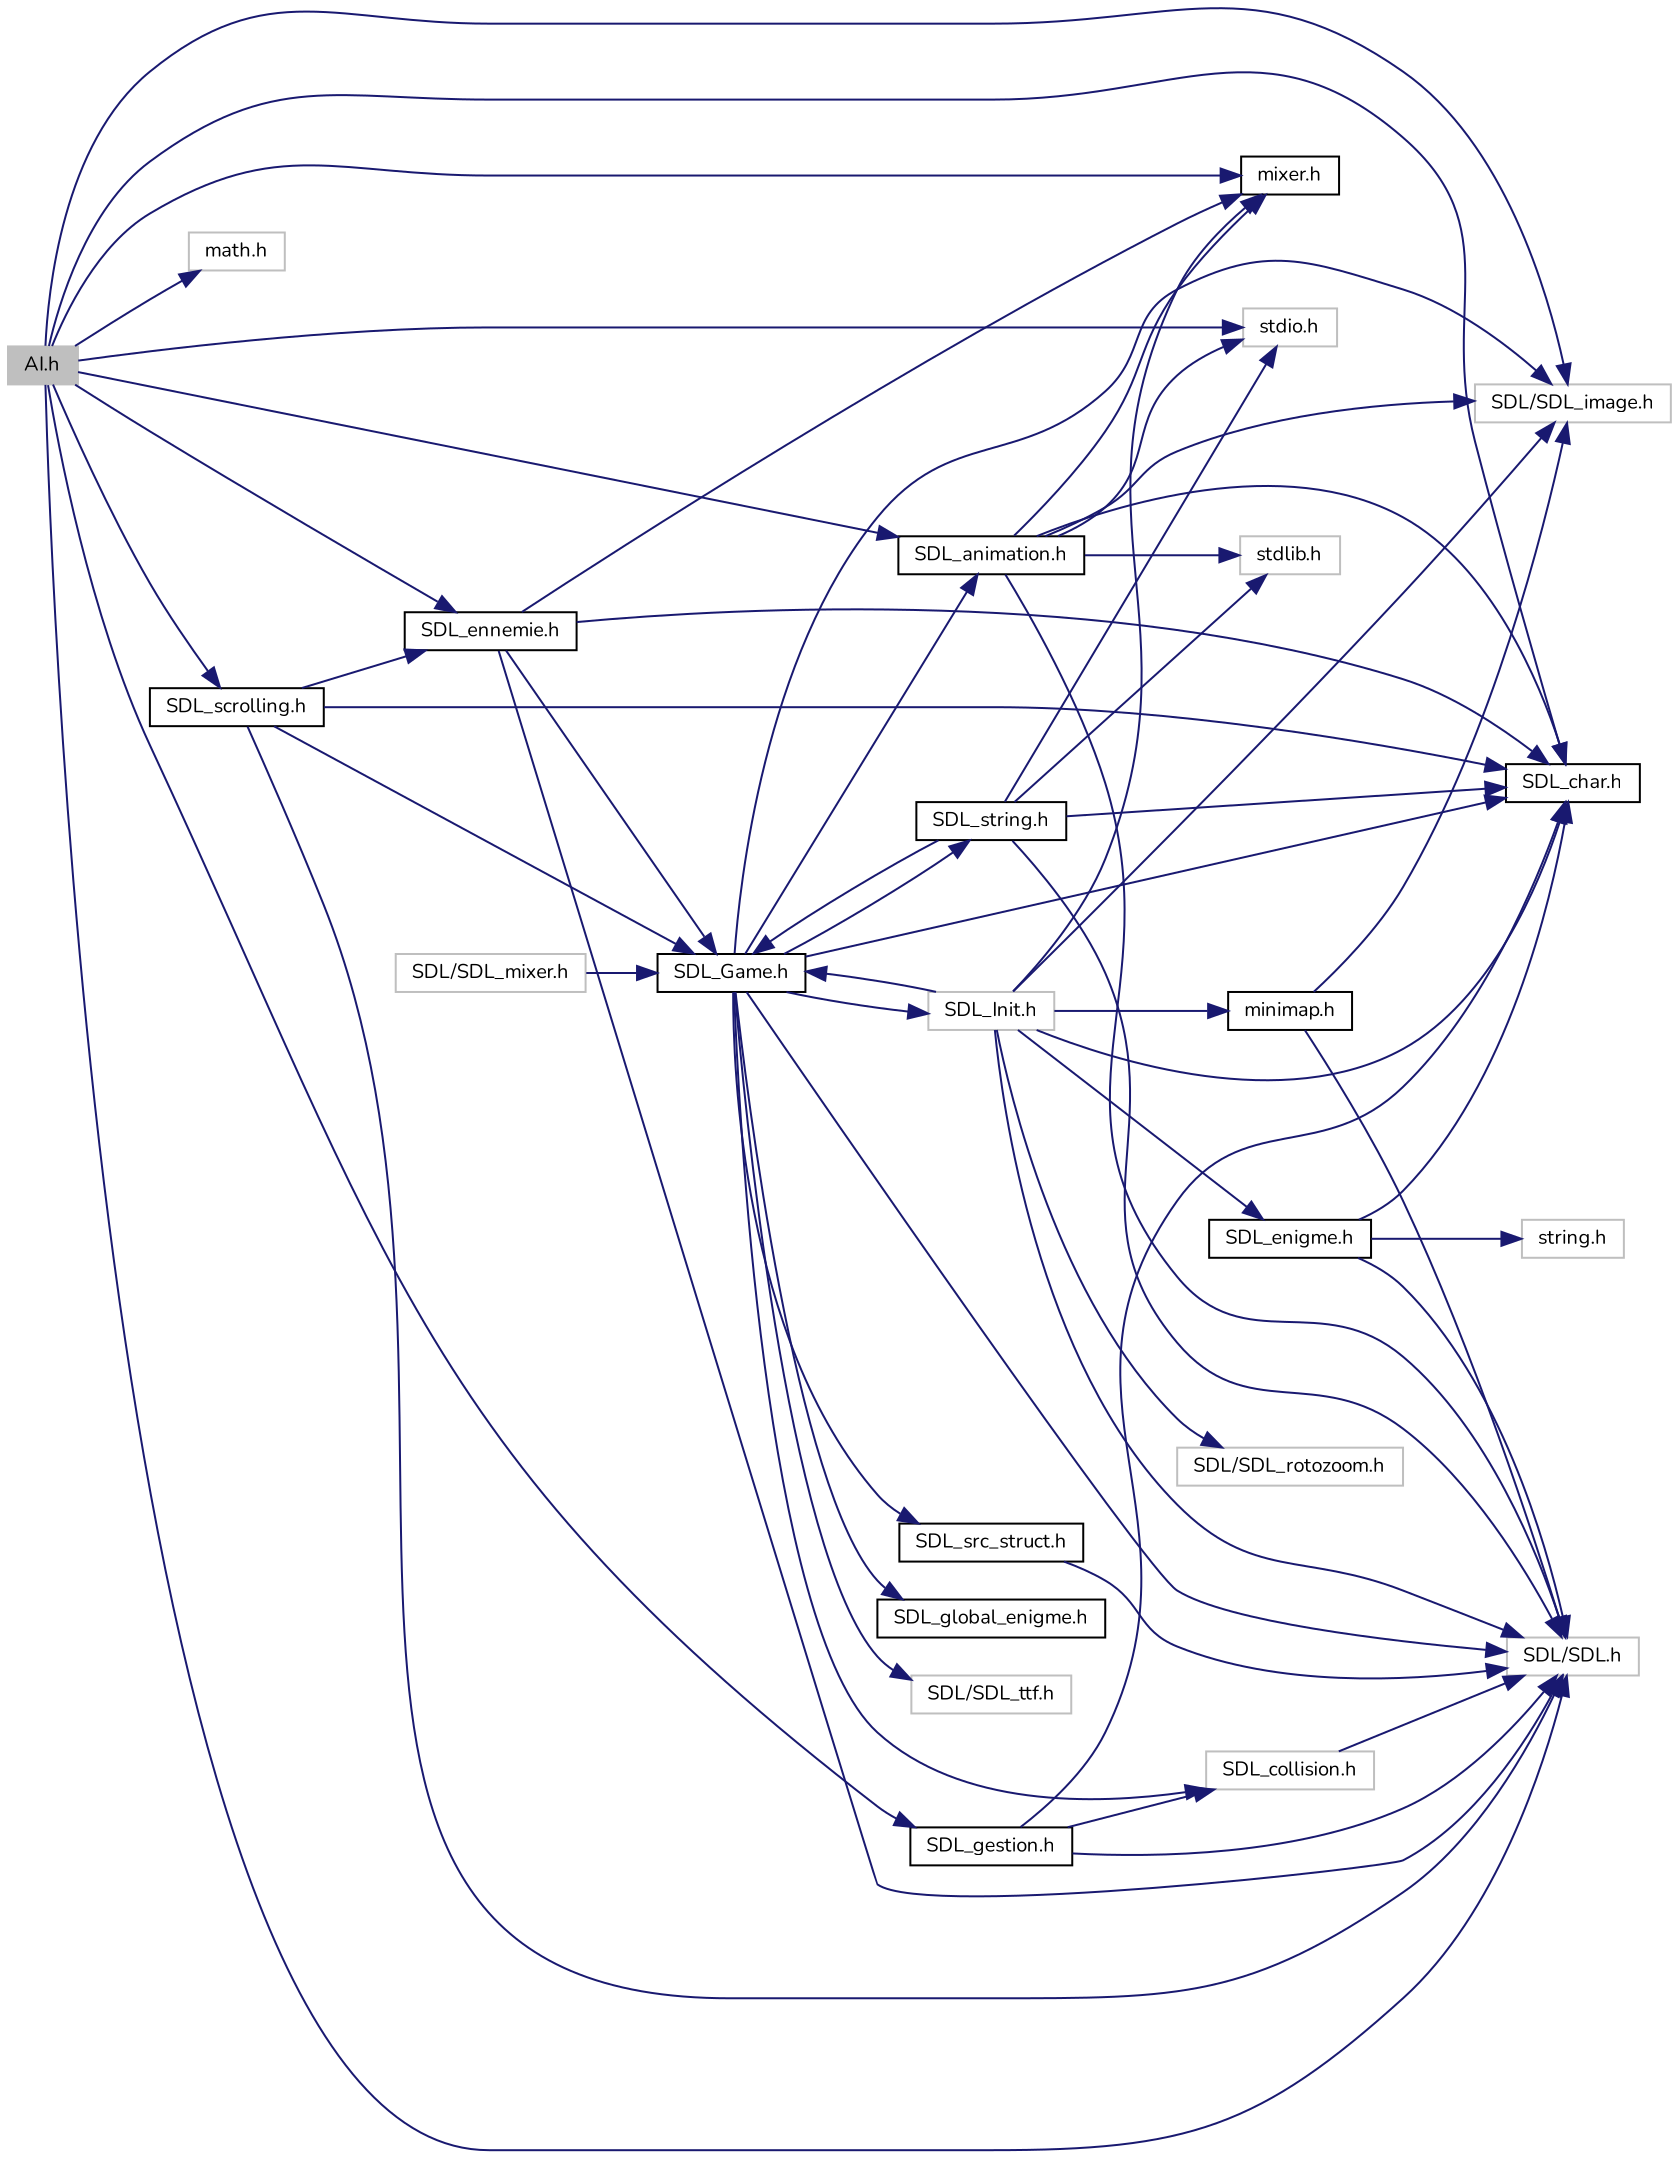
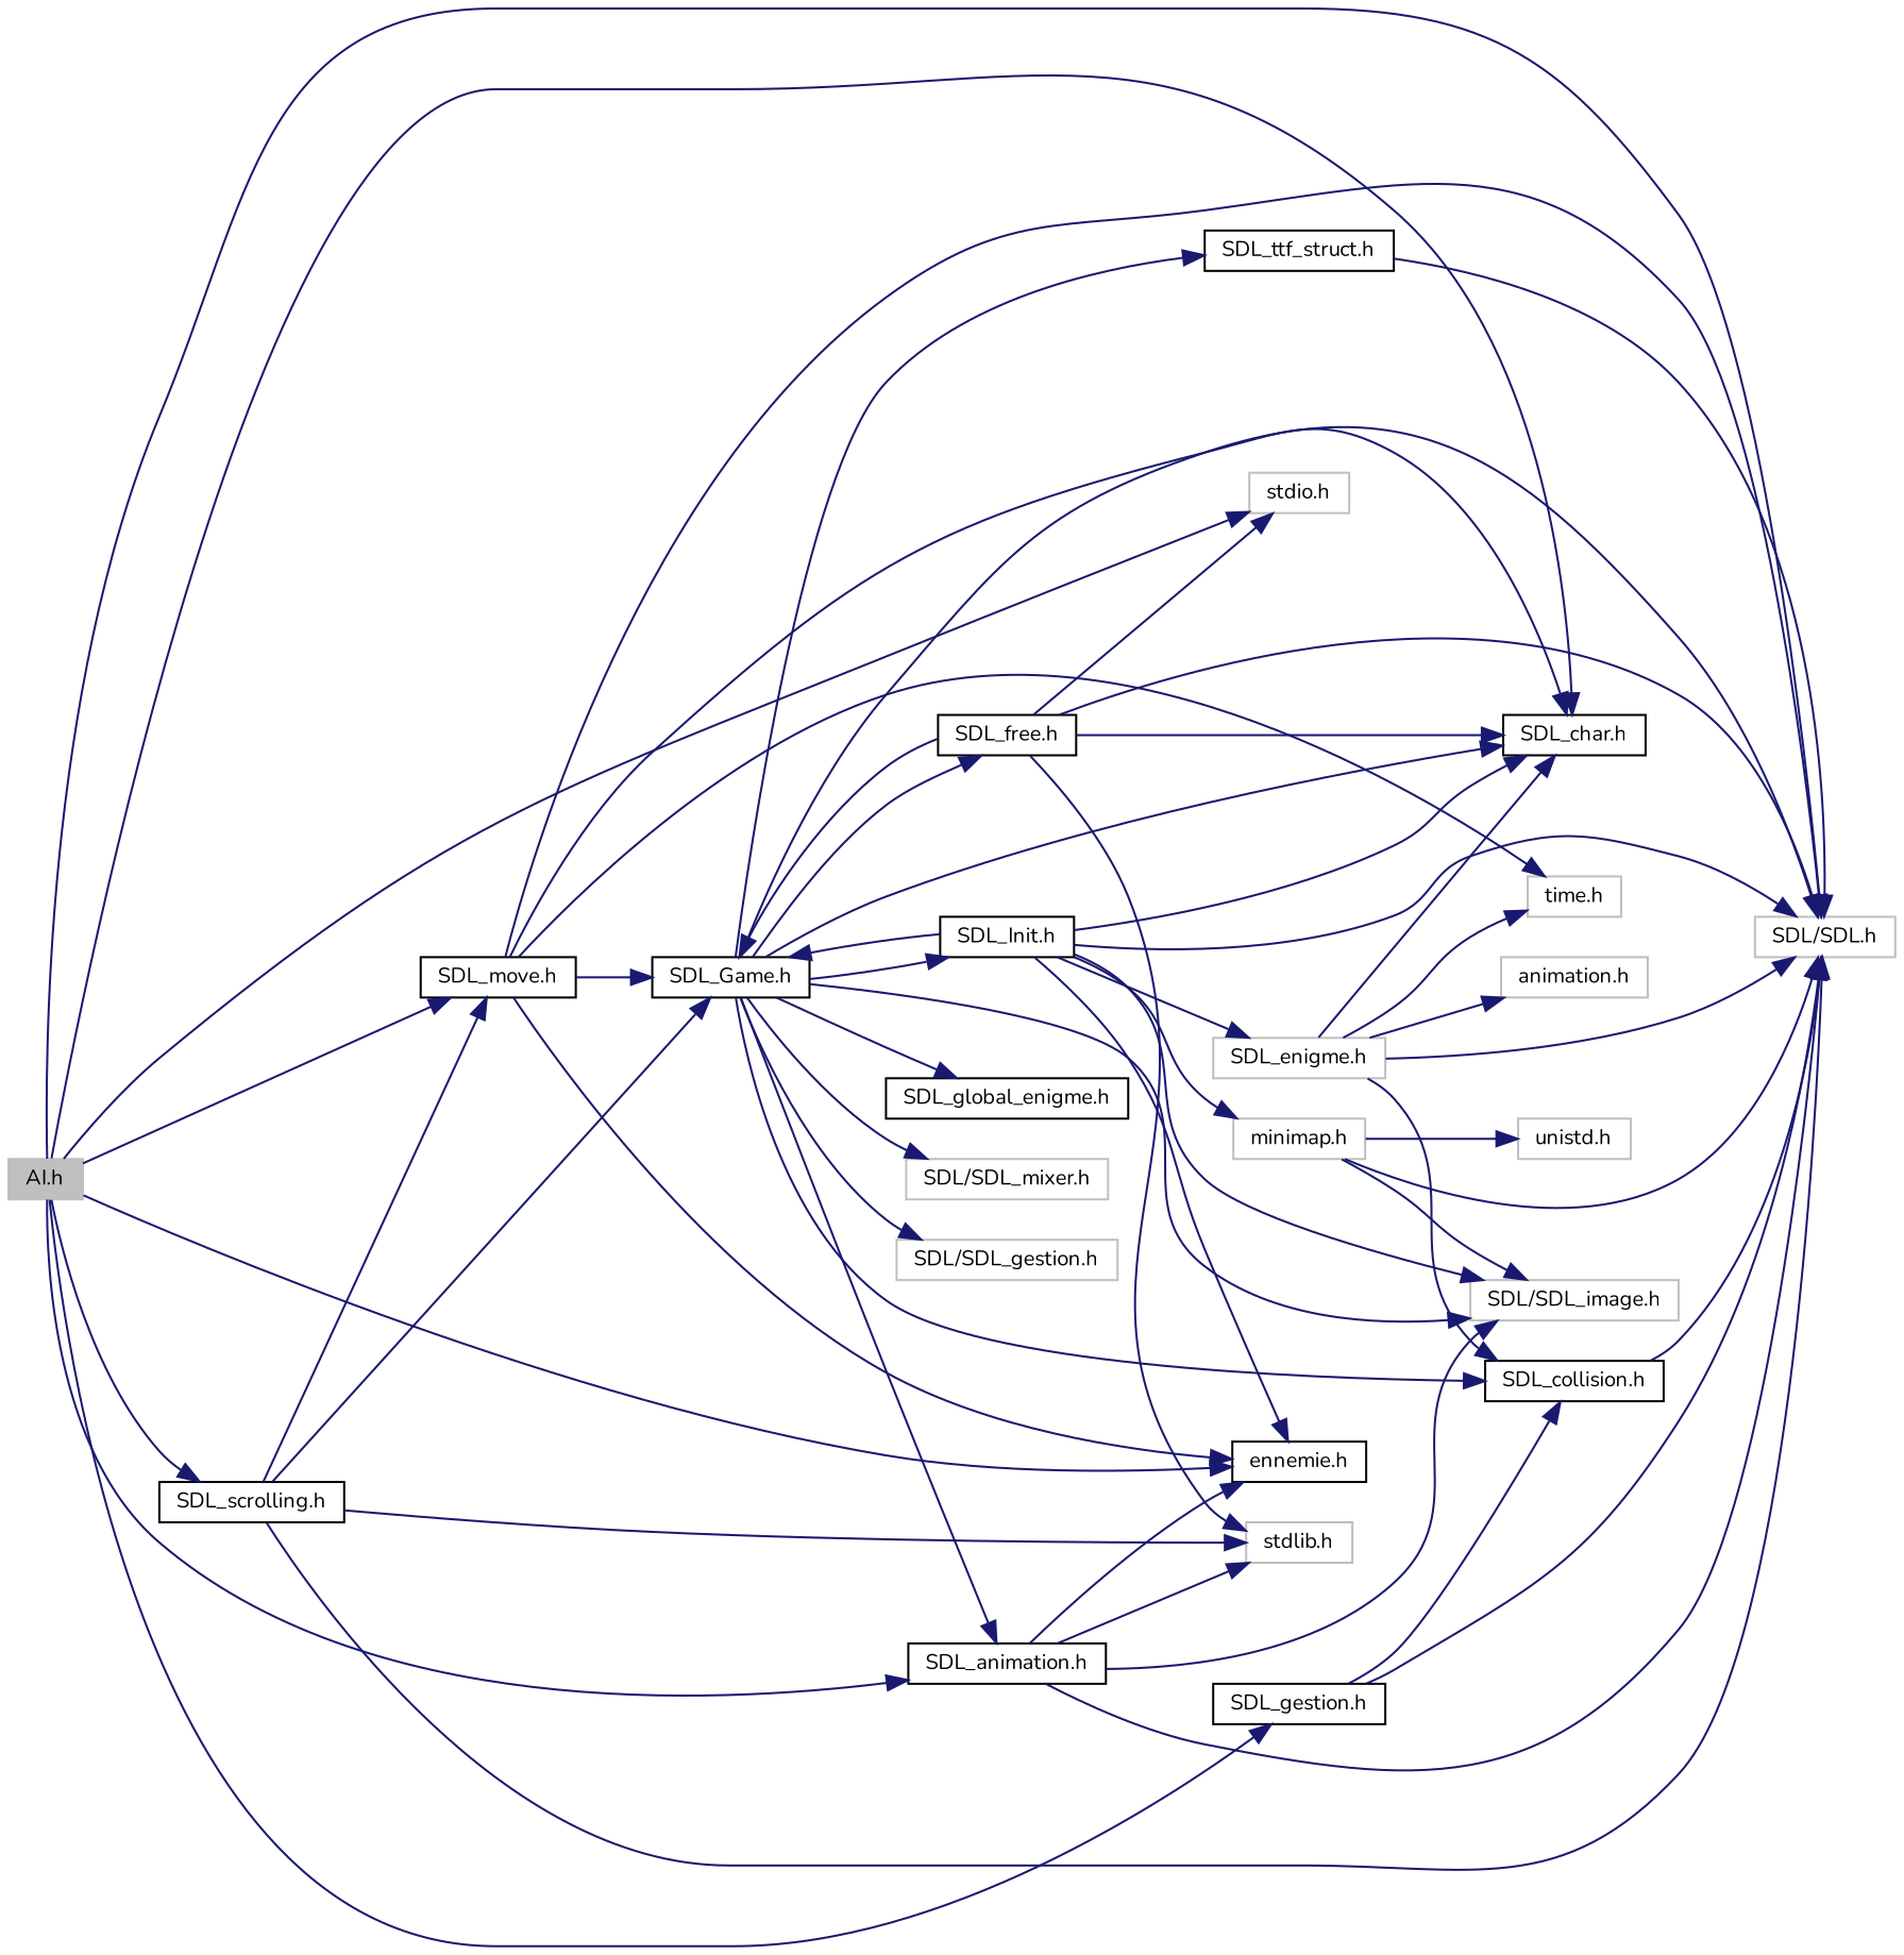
  digraph {
    fontname=Nunito
    rankdir=LR
    node [color=black fillcolor=white fontname=Nunito fontsize=10 shape=record style=filled]
    edge [color=midnightblue fontname=Nunito fontsize=10 labelfontname=Roboto labelfontsize=10 style=solid]
    n1 [color=grey75 fillcolor=grey75 fontcolor=black height=0.2 label="AI.h" width=0.4]
    n2 [color=grey75 height=0.2 label="stdio.h" width=0.4]
    n3 [color=grey75 height=0.2 label="SDL/SDL.h" width=0.4]
    n4 [color=grey75 height=0.2 label="SDL/SDL_image.h" width=0.4]
-   n5 [color=grey75 height=0.2 label="math.h" width=0.4]
    n6 [height=0.2 label="SDL_char.h" width=0.4]
-   n7 [height=0.2 label="mixer.h" width=0.4]
+   n7 [height=0.2 label="ennemie.h" width=0.4]
    n8 [height=0.2 label="SDL_gestion.h" width=0.4]
-   n9 [height=0.2 label="SDL_ennemie.h" width=0.4]
+   n9 [height=0.2 label="SDL_move.h" width=0.4]
    n10 [height=0.2 label="SDL_animation.h" width=0.4]
    n11 [height=0.2 label="SDL_scrolling.h" width=0.4]
-   n12 [color=grey75 height=0.2 label="SDL_collision.h" width=0.4]
+   n12 [height=0.2 label="SDL_collision.h" width=0.4]
+   n13 [color=grey75 height=0.2 label="time.h" width=0.4]
    n14 [height=0.2 label="SDL_Game.h" width=0.4]
    n15 [color=grey75 height=0.2 label="stdlib.h" width=0.4]
    n16 [color=grey75 height=0.2 label="SDL/SDL_mixer.h" width=0.4]
-   n17 [color=grey75 height=0.2 label="SDL/SDL_ttf.h" width=0.4]
-   n18 [height=0.2 label="SDL_src_struct.h" width=0.4]
-   n19 [height=0.2 label="SDL_string.h" width=0.4]
-   n20 [color=grey75 height=0.2 label="SDL_Init.h" width=0.4]
+   n17 [color=grey75 height=0.2 label="SDL/SDL_gestion.h" width=0.4]
+   n18 [height=0.2 label="SDL_ttf_struct.h" width=0.4]
+   n19 [height=0.2 label="SDL_free.h" width=0.4]
+   n20 [height=0.2 label="SDL_Init.h" width=0.4]
    n21 [height=0.2 label="SDL_global_enigme.h" width=0.4]
-   n22 [height=0.2 label="SDL_enigme.h" width=0.4]
-   n23 [height=0.2 label="minimap.h" width=0.4]
-   n24 [color=grey75 height=0.2 label="SDL/SDL_rotozoom.h" width=0.4]
-   n25 [color=grey75 height=0.2 label="string.h" width=0.4]
+   n22 [color=grey75 height=0.2 label="SDL_enigme.h" width=0.4]
+   n23 [color=grey75 height=0.2 label="minimap.h" width=0.4]
+   n25 [color=grey75 height=0.2 label="animation.h" width=0.4]
+   n26 [color=grey75 height=0.2 label="unistd.h" width=0.4]
    n1 -> n2
    n1 -> n3
-   n1 -> n4
-   n1 -> n5
    n1 -> n6
    n1 -> n7
    n1 -> n8
    n1 -> n9
    n1 -> n10
    n1 -> n11
    n8 -> n3
-   n8 -> n6
    n8 -> n12
    n9 -> n3
    n9 -> n6
    n9 -> n7
+   n9 -> n13
    n9 -> n14
-   n10 -> n2
    n10 -> n3
    n10 -> n4
-   n10 -> n6
    n10 -> n7
    n10 -> n15
    n11 -> n3
-   n11 -> n6
+   n11 -> n15
    n11 -> n9
    n11 -> n14
    n12 -> n3
    n14 -> n3
    n14 -> n4
    n14 -> n6
    n14 -> n10
    n14 -> n12
-   n16 -> n14
+   n14 -> n16
    n14 -> n17
    n14 -> n18
    n14 -> n19
    n14 -> n20
    n14 -> n21
    n18 -> n3
    n19 -> n2
    n19 -> n3
    n19 -> n6
    n19 -> n14
    n19 -> n15
    n20 -> n3
    n20 -> n4
    n20 -> n6
    n20 -> n7
    n20 -> n14
    n20 -> n22
    n20 -> n23
-   n20 -> n24
    n22 -> n3
    n22 -> n6
+   n22 -> n12
+   n22 -> n13
    n22 -> n25
    n23 -> n3
    n23 -> n4
+   n23 -> n26
  }
